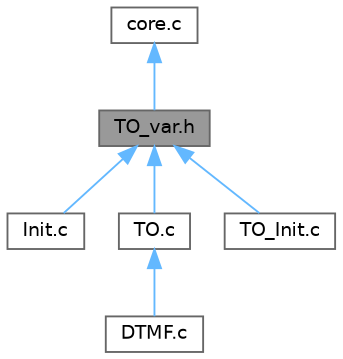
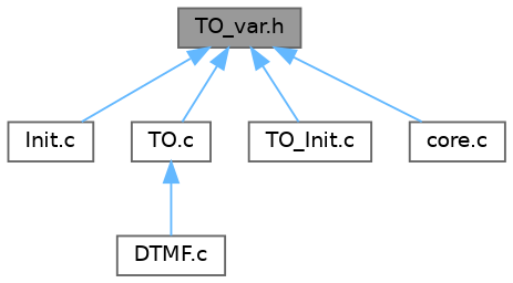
  digraph {
    node [color=grey40 fillcolor=white fontname=Helvetica fontsize=10 shape=box style=filled]
    edge [color=steelblue1 dir=back fontname=Helvetica fontsize=10 labelfontname=Helvetica labelfontsize=10 style=solid]
    n1 [color=gray40 fillcolor=grey60 fontcolor=black height=0.2 label="TO_var.h" width=0.4]
    n2 [height=0.2 label="Init.c" width=0.4]
    n3 [height=0.2 label="TO.c" width=0.4]
    n4 [height=0.2 label="TO_Init.c" width=0.4]
    n5 [height=0.2 label="core.c" width=0.4]
    n6 [height=0.2 label="DTMF.c" width=0.4]
    n1 -> n2
    n1 -> n3
    n1 -> n4
-   n5 -> n1
+   n1 -> n5
    n3 -> n6
  }
